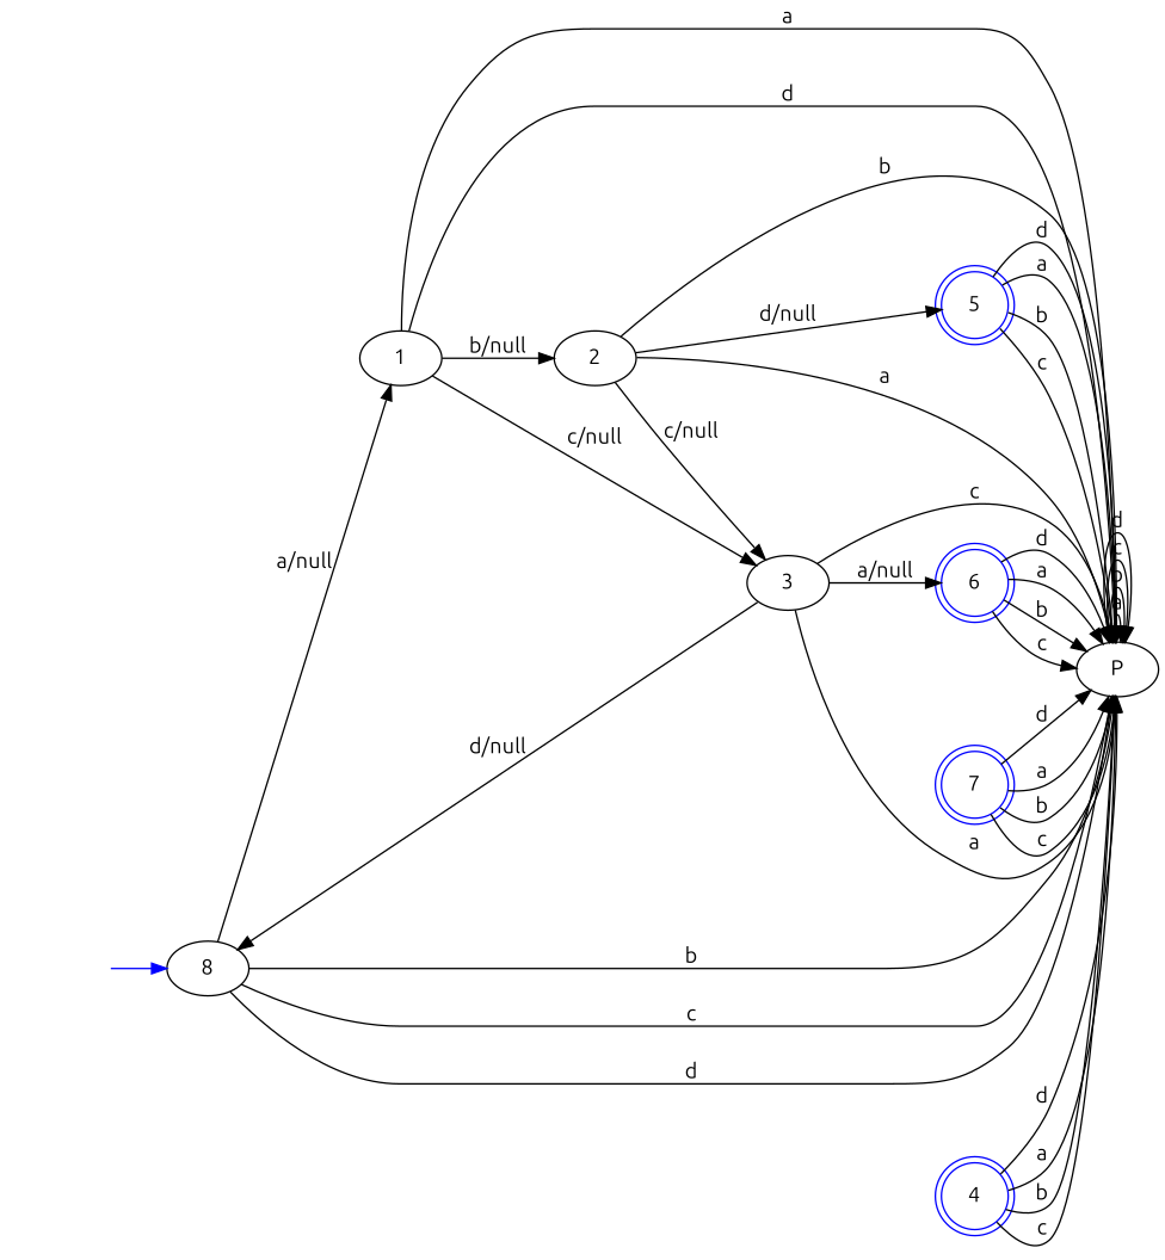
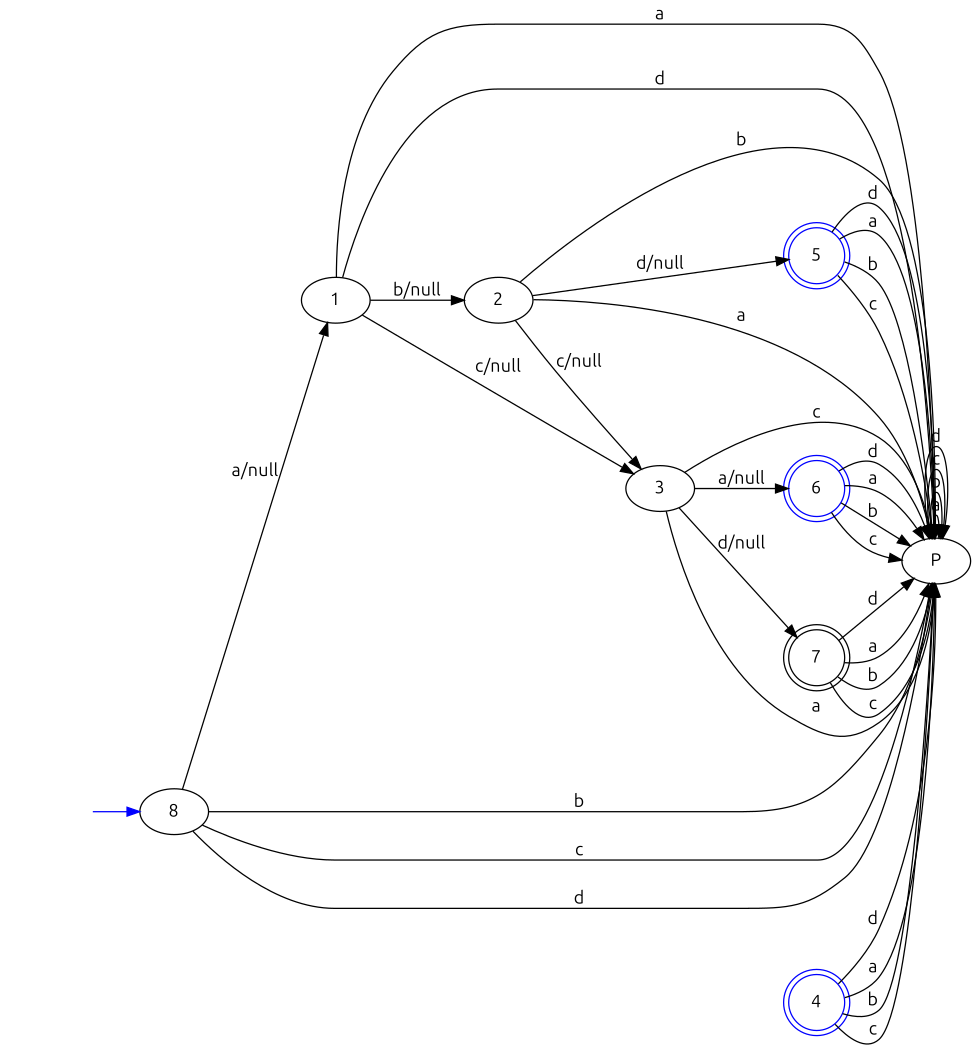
  digraph {
    fontname=Ubuntu
    rankdir=LR
    node [fontname=Ubuntu]
    edge [fontname=Ubuntu]
    begin [style=invisible]
    n2 [label=8]
    1
    P
    2
    3
    5 [color=blue peripheries=2 shape=circle]
    6 [color=blue peripheries=2 shape=circle]
-   7 [color=blue peripheries=2 shape=circle]
+   7 [color=black peripheries=2 shape=circle]
    4 [color=blue peripheries=2 shape=circle]
    begin -> n2 [color=blue shape=polygone]
    n2 -> 1 [label="a/null"]
    n2 -> P [label=b]
    n2 -> P [label=c]
    n2 -> P [label=d]
    1 -> P [label=a]
    1 -> P [label=d]
    1 -> 2 [label="b/null"]
    1 -> 3 [label="c/null"]
    P -> P [label=a]
    P -> P [label=b]
    P -> P [label=c]
    P -> P [label=d]
    2 -> P [label=a]
    2 -> P [label=b]
    2 -> 3 [label="c/null"]
    2 -> 5 [label="d/null"]
    3 -> P [label=a]
    3 -> P [label=c]
    3 -> 6 [label="a/null"]
-   3 -> n2 [label="d/null"]
+   3 -> 7 [label="d/null"]
    5 -> P [label=a]
    5 -> P [label=b]
    5 -> P [label=c]
    5 -> P [label=d]
    6 -> P [label=a]
    6 -> P [label=b]
    6 -> P [label=c]
    6 -> P [label=d]
    7 -> P [label=a]
    7 -> P [label=b]
    7 -> P [label=c]
    7 -> P [label=d]
    4 -> P [label=a]
    4 -> P [label=b]
    4 -> P [label=c]
    4 -> P [label=d]
  }
